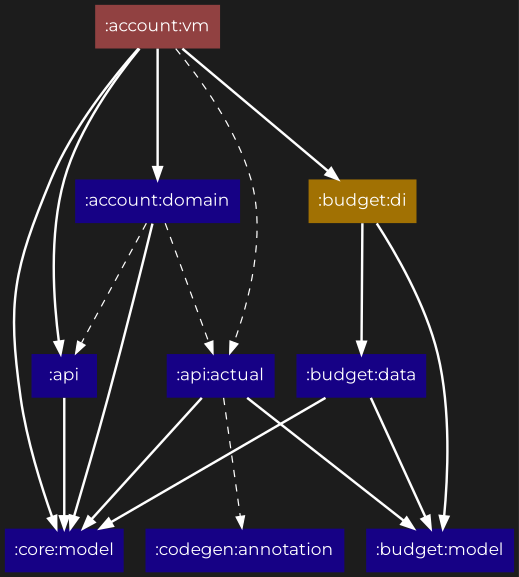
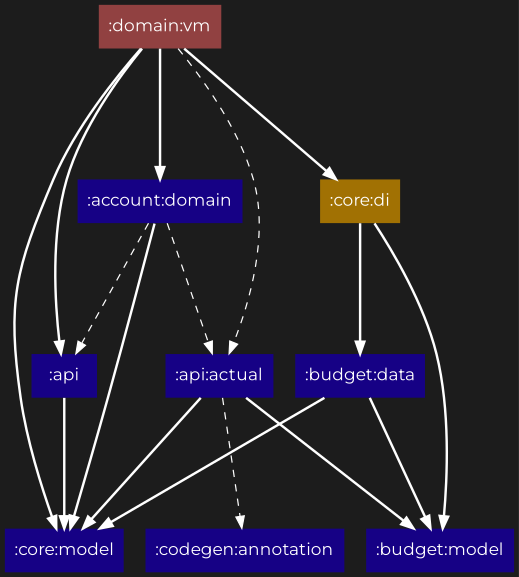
  digraph {
    bgcolor="#1c1c1c"
    fontname=Montserrat
    rankdir=TB
    ranksep=1.5
    node [color=transparent fillcolor="#160185" fontcolor=white fontname=Montserrat shape=box style=filled]
    edge [arrowhead=normal color=white fontname=Montserrat style=bold]
    ":account:domain"
    ":api:actual"
    ":core:model"
    n4 [label=":api"]
    ":budget:model"
    ":codegen:annotation"
-   ":account:vm" [fillcolor="#914141"]
-   ":core:di" [fillcolor="#a17103" label=":budget:di"]
+   ":account:vm" [fillcolor="#914141" label=":domain:vm"]
+   ":core:di" [fillcolor="#a17103"]
    ":budget:data"
    ":account:domain" -> ":api:actual" [style=dashed]
    ":account:domain" -> ":core:model"
    ":account:domain" -> n4 [style=dashed]
    ":api:actual" -> ":core:model"
    ":api:actual" -> ":budget:model"
    ":api:actual" -> ":codegen:annotation" [style=dashed]
    n4 -> ":core:model"
    ":account:vm" -> ":account:domain"
    ":account:vm" -> ":api:actual" [style=dashed]
    ":account:vm" -> ":core:model"
    ":account:vm" -> n4
    ":account:vm" -> ":core:di"
    ":core:di" -> ":budget:model"
    ":core:di" -> ":budget:data"
    ":budget:data" -> ":core:model"
    ":budget:data" -> ":budget:model"
  }
